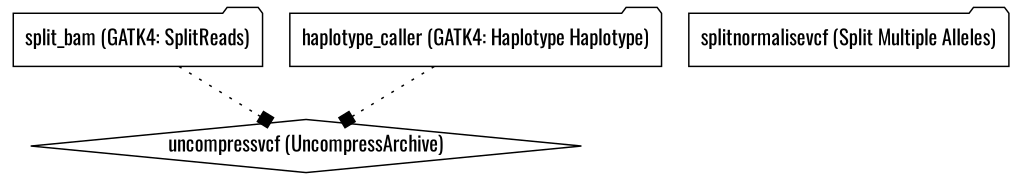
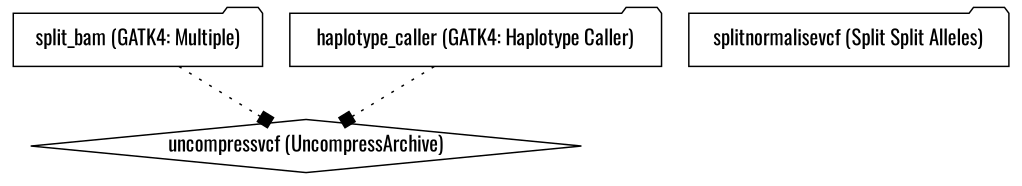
  digraph {
    fontname=Oswald
    node [fontname=Oswald shape=folder]
    edge [arrowhead=box fontname=Oswald style=dotted]
-   n1 [label="split_bam (GATK4: SplitReads)"]
+   n1 [label="split_bam (GATK4: Multiple)"]
    n2 [label="uncompressvcf (UncompressArchive)" shape=diamond]
-   n3 [label="haplotype_caller (GATK4: Haplotype Haplotype)"]
-   n4 [label="splitnormalisevcf (Split Multiple Alleles)"]
+   n3 [label="haplotype_caller (GATK4: Haplotype Caller)"]
+   n4 [label="splitnormalisevcf (Split Split Alleles)"]
    n1 -> n2
    n3 -> n2
  }
